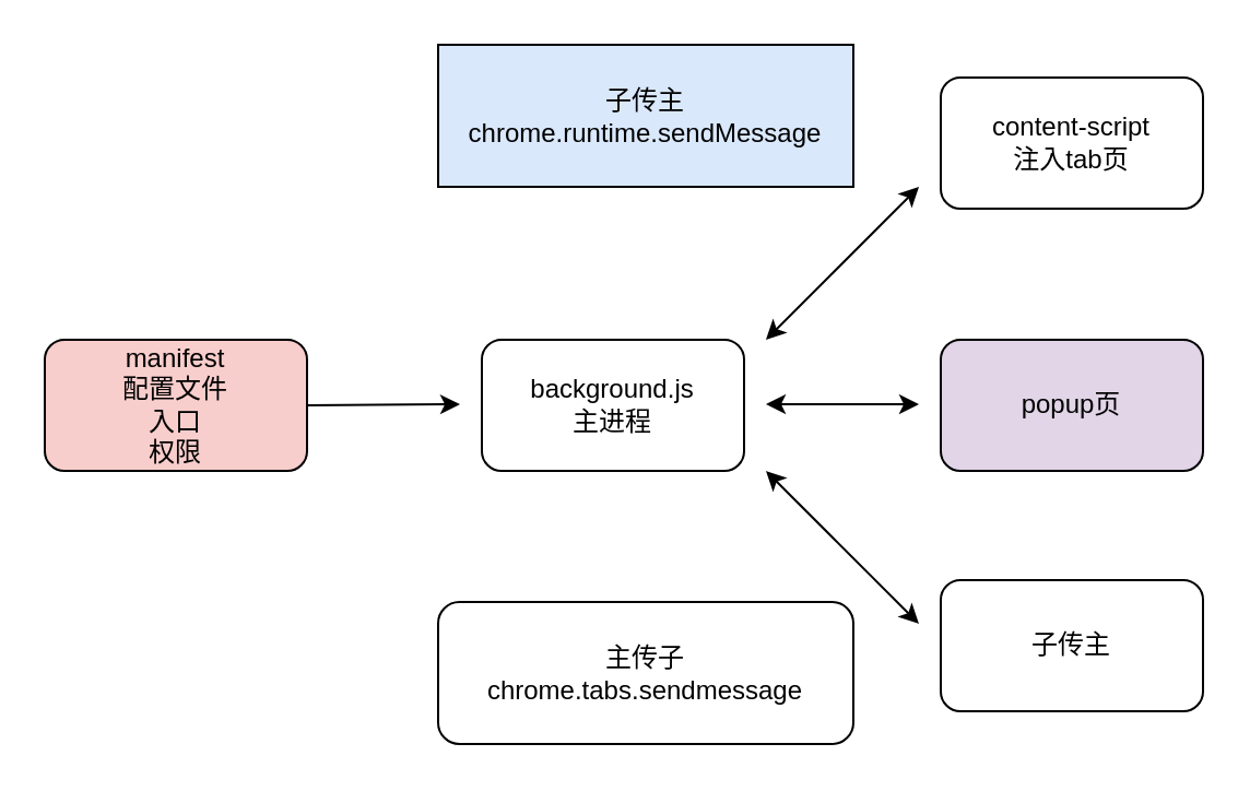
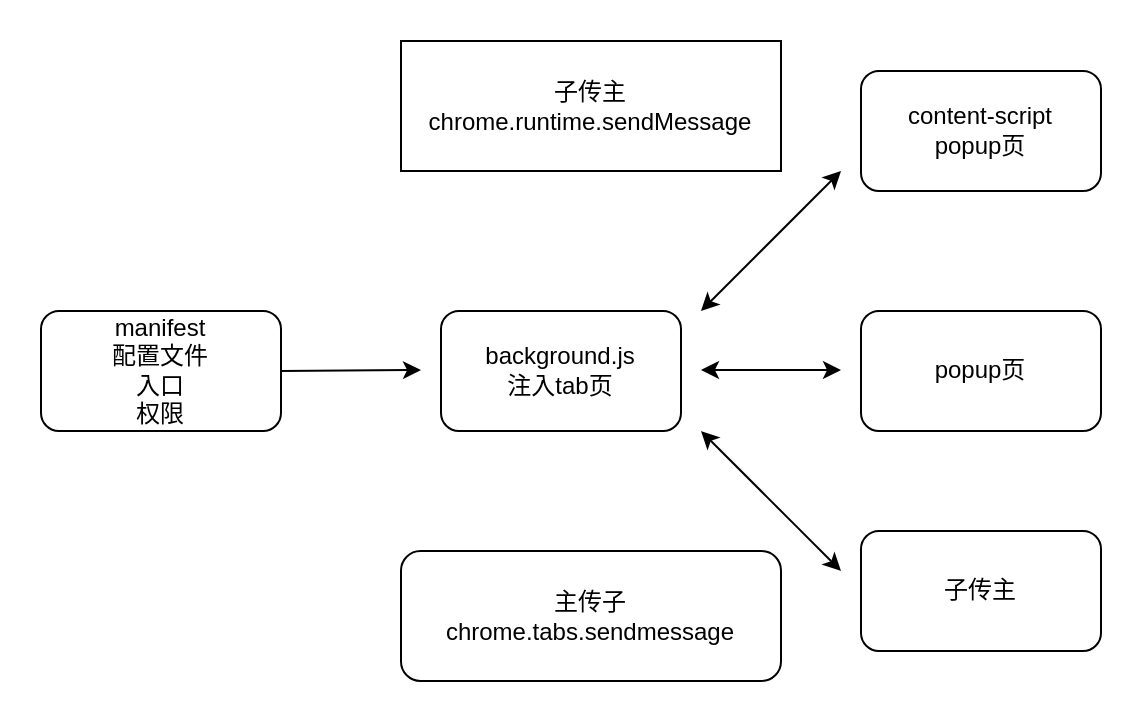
  <mxCell id="0" />
  <mxCell id="1" parent="0" />
- <mxCell id="2" value="background.js&lt;br&gt;主进程" style="rounded=1;whiteSpace=wrap;html=1;" vertex="1" parent="1"><mxGeometry x="220" y="155" width="120" height="60" as="geometry" /></mxCell>
- <mxCell id="3" value="content-script&lt;br&gt;注入tab页" style="rounded=1;whiteSpace=wrap;html=1;" vertex="1" parent="1"><mxGeometry x="430" y="35" width="120" height="60" as="geometry" /></mxCell>
- <mxCell id="4" value="popup页" style="rounded=1;whiteSpace=wrap;html=1;fillColor=#e1d5e7;" vertex="1" parent="1"><mxGeometry x="430" y="155" width="120" height="60" as="geometry" /></mxCell>
+ <mxCell id="2" value="background.js&lt;br&gt;注入tab页" style="rounded=1;whiteSpace=wrap;html=1;" vertex="1" parent="1"><mxGeometry x="220" y="155" width="120" height="60" as="geometry" /></mxCell>
+ <mxCell id="3" value="content-script&lt;br&gt;popup页" style="rounded=1;whiteSpace=wrap;html=1;" vertex="1" parent="1"><mxGeometry x="430" y="35" width="120" height="60" as="geometry" /></mxCell>
+ <mxCell id="4" value="popup页" style="rounded=1;whiteSpace=wrap;html=1;" vertex="1" parent="1"><mxGeometry x="430" y="155" width="120" height="60" as="geometry" /></mxCell>
  <mxCell id="5" value="子传主&lt;br&gt;" style="rounded=1;whiteSpace=wrap;html=1;" vertex="1" parent="1"><mxGeometry x="430" y="265" width="120" height="60" as="geometry" /></mxCell>
- <mxCell id="6" value="manifest&lt;br&gt;配置文件&lt;br&gt;入口&lt;br&gt;权限" style="rounded=1;whiteSpace=wrap;html=1;fillColor=#f8cecc;" vertex="1" parent="1"><mxGeometry x="20" y="155" width="120" height="60" as="geometry" /></mxCell>
+ <mxCell id="6" value="manifest&lt;br&gt;配置文件&lt;br&gt;入口&lt;br&gt;权限" style="rounded=1;whiteSpace=wrap;html=1;" vertex="1" parent="1"><mxGeometry x="20" y="155" width="120" height="60" as="geometry" /></mxCell>
  <mxCell id="7" value="" style="endArrow=classic;startArrow=classic;html=1;" edge="1" parent="1"><mxGeometry width="50" height="50" relative="1" as="geometry"><mxPoint x="350" y="155" as="sourcePoint" /><mxPoint x="420" y="85" as="targetPoint" /><Array as="points" /></mxGeometry></mxCell>
  <mxCell id="8" value="" style="endArrow=classic;startArrow=classic;html=1;" edge="1" parent="1"><mxGeometry width="50" height="50" relative="1" as="geometry"><mxPoint x="350" y="184.5" as="sourcePoint" /><mxPoint x="420" y="184.5" as="targetPoint" /><Array as="points" /></mxGeometry></mxCell>
  <mxCell id="9" value="" style="endArrow=classic;startArrow=classic;html=1;" edge="1" parent="1"><mxGeometry width="50" height="50" relative="1" as="geometry"><mxPoint x="350" y="215" as="sourcePoint" /><mxPoint x="420" y="285" as="targetPoint" /><Array as="points"><mxPoint x="390" y="255" /></Array></mxGeometry></mxCell>
  <mxCell id="10" value="" style="endArrow=classic;html=1;exitX=1;exitY=0.5;exitDx=0;exitDy=0;" edge="1" parent="1" source="6"><mxGeometry width="50" height="50" relative="1" as="geometry"><mxPoint x="160" y="184.5" as="sourcePoint" /><mxPoint x="210" y="184.5" as="targetPoint" /></mxGeometry></mxCell>
- <mxCell id="11" value="子传主&lt;br&gt;chrome.runtime.sendMessage" style="rounded=0;whiteSpace=wrap;html=1;fillColor=#dae8fc;" vertex="1" parent="1"><mxGeometry x="200" y="20" width="190" height="65" as="geometry" /></mxCell>
+ <mxCell id="11" value="子传主&lt;br&gt;chrome.runtime.sendMessage" style="rounded=0;whiteSpace=wrap;html=1;" vertex="1" parent="1"><mxGeometry x="200" y="20" width="190" height="65" as="geometry" /></mxCell>
  <mxCell id="12" value="主传子&lt;br&gt;chrome.tabs.sendmessage" style="whiteSpace=wrap;html=1;rounded=1;" vertex="1" parent="1"><mxGeometry x="200" y="275" width="190" height="65" as="geometry" /></mxCell>
